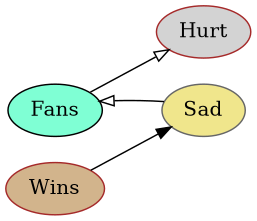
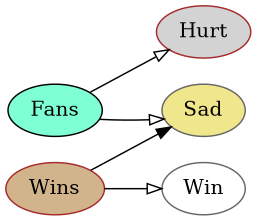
  digraph {
    rankdir=LR
    node [color=brown style=filled]
    edge [arrowhead=onormal]
    n1 [fillcolor=lightgrey label=Hurt]
+   n2 [color=gray40 fillcolor=white label=Win]
    n3 [color=gray40 fillcolor=khaki label=Sad]
    n4 [fillcolor=tan label=Wins]
    n5 [color=black fillcolor=aquamarine label=Fans]
+   n4 -> n2
    n4 -> n3 [arrowhead=normal]
    n5 -> n1
-   n3 -> n5
+   n5 -> n3
  }
